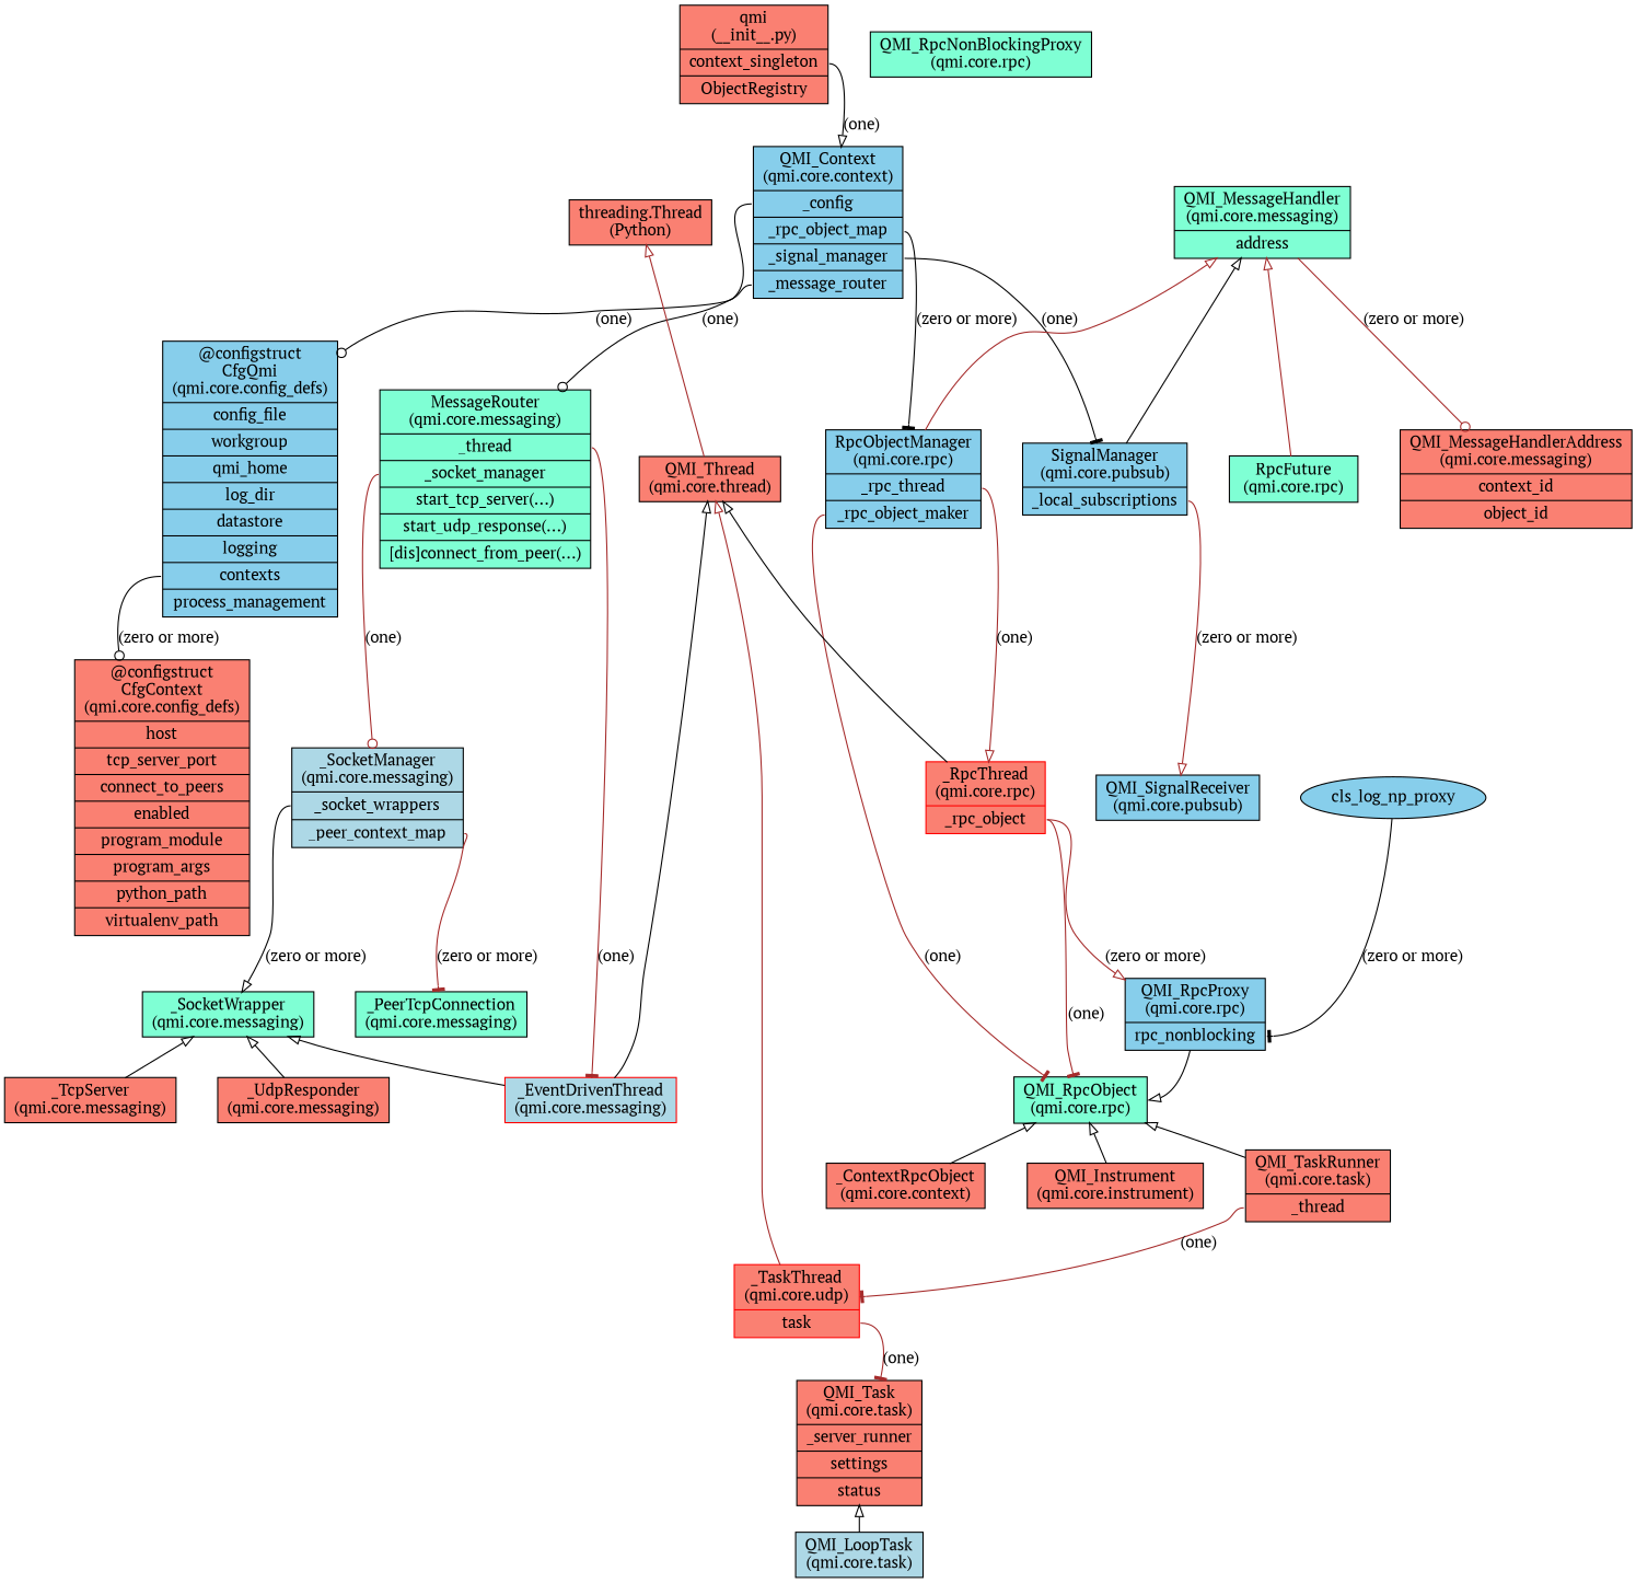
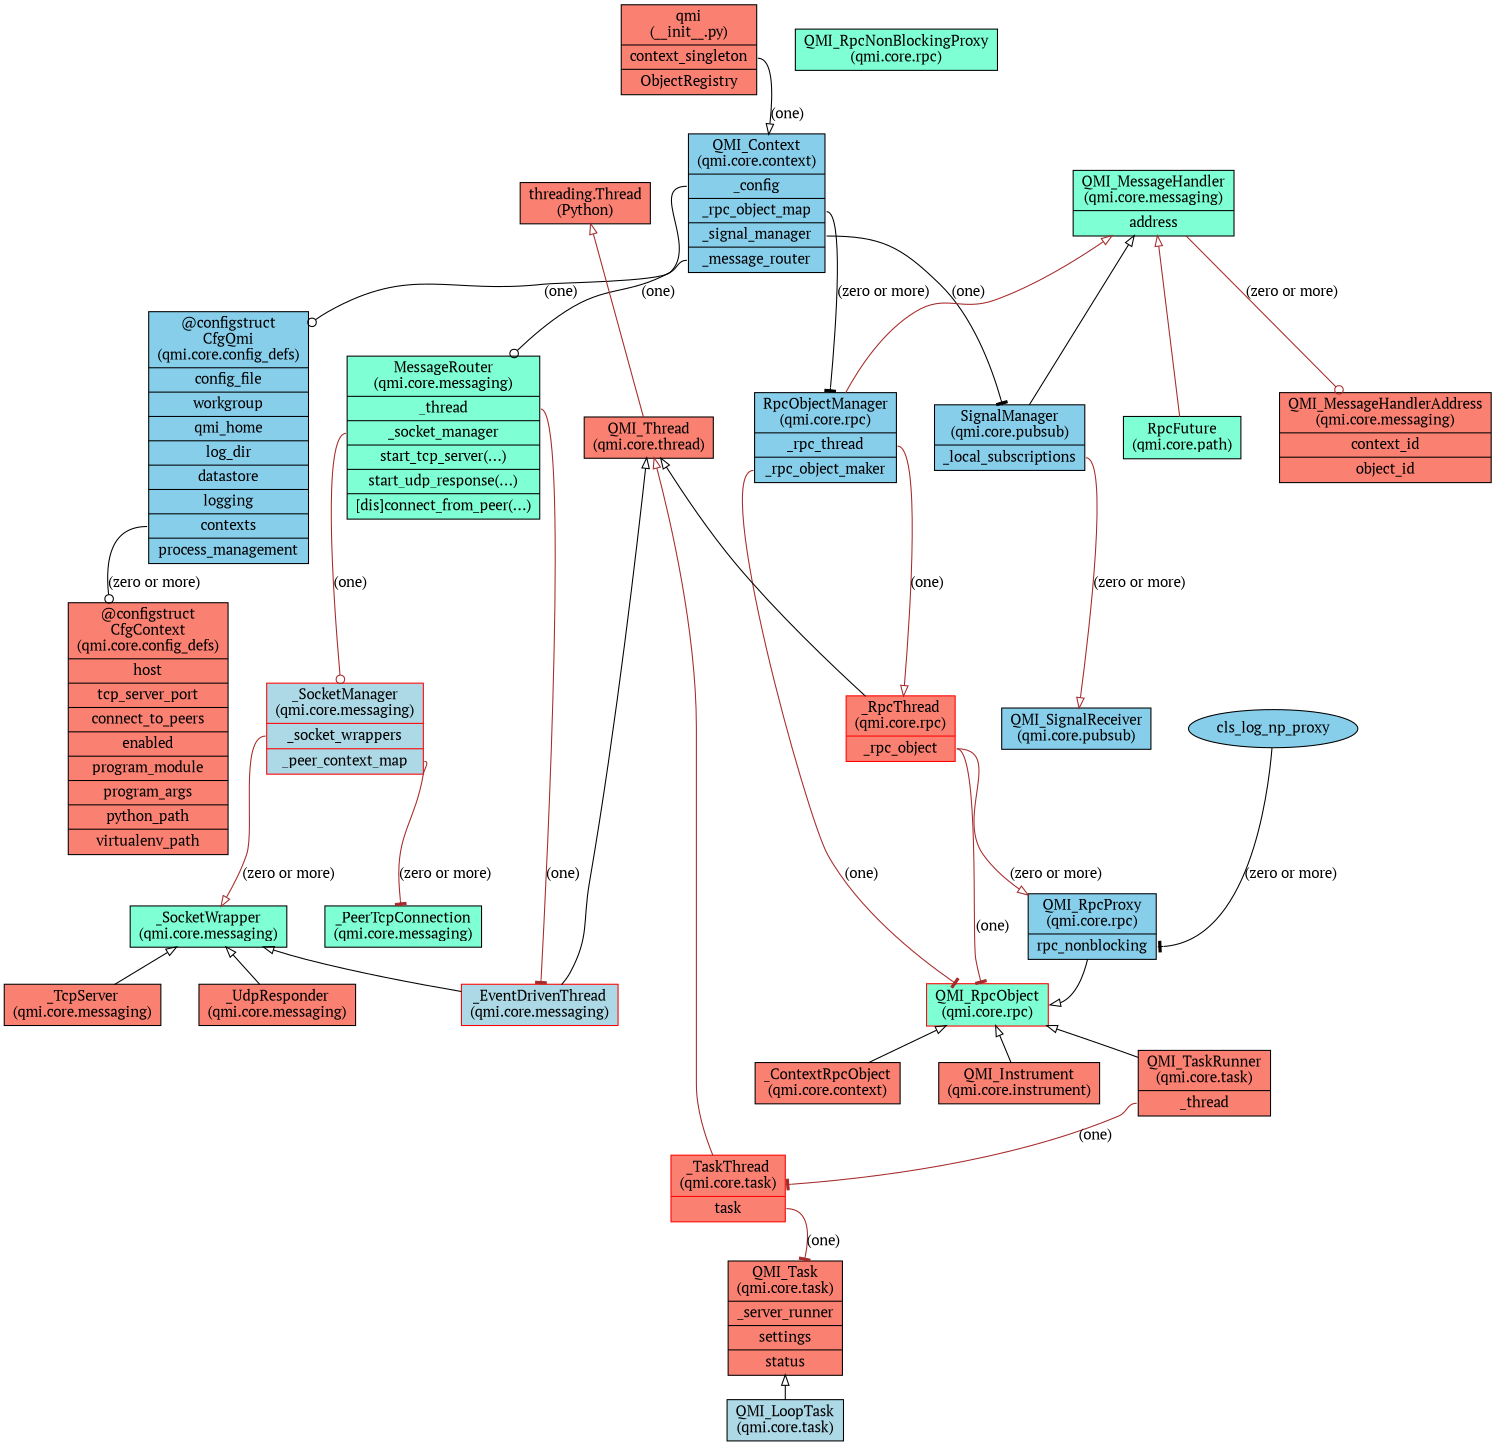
  digraph {
    fontname="PT Serif"
    nodesep=0.5
    ranksep=0.3
    node [fillcolor=salmon fontname="PT Serif" shape=record style=filled]
    edge [color=black fontname="PT Serif"]
    n1 [label="{ qmi\n(__init__.py) | <ctx_singleton> context_singleton | ObjectRegistry }"]
    n2 [fillcolor=skyblue label="{ QMI_Context\n(qmi.core.context) | <qmi_config> _config | <rpc_objects> _rpc_object_map | <signal_manager> _signal_manager | <message_router> _message_router }"]
    n3 [fillcolor=aquamarine label="{ MessageRouter\n(qmi.core.messaging) | <thread> _thread | <socket_manager> _socket_manager | start_tcp_server(...) | start_udp_response(...) | [dis]connect_from_peer(...) }"]
    n4 [fillcolor=skyblue label="{ @configstruct\nCfgQmi\n(qmi.core.config_defs) | <cfg_file> config_file | workgroup | qmi_home | log_dir | datastore | <cfg_logging> logging | <cfg_ctx> contexts | <cfg_proc_mgmt> process_management }"]
    n5 [fillcolor=skyblue label="{ RpcObjectManager\n(qmi.core.rpc) | <rpc_thread> _rpc_thread | <rpc_obj_mkr> _rpc_object_maker }"]
    n6 [fillcolor=skyblue label="{ SignalManager\n(qmi.core.pubsub) | <local_subs> _local_subscriptions }"]
-   n7 [fillcolor=lightblue label="{ _SocketManager\n(qmi.core.messaging) | <socket_wrappers> _socket_wrappers | <peer_ctx_map> _peer_context_map }"]
+   n7 [fillcolor=lightblue label="{ _SocketManager\n(qmi.core.messaging) | <socket_wrappers> _socket_wrappers | <peer_ctx_map> _peer_context_map }" color=red]
    n8 [color=red fillcolor=lightblue label="{ _EventDrivenThread\n(qmi.core.messaging) }"]
    n9 [label="{ @configstruct\nCfgContext\n(qmi.core.config_defs) | host | tcp_server_port | connect_to_peers | enabled | program_module | program_args | python_path | virtualenv_path }"]
-   n10 [fillcolor=aquamarine label="{ QMI_RpcObject\n(qmi.core.rpc) }"]
+   n10 [fillcolor=aquamarine label="{ QMI_RpcObject\n(qmi.core.rpc) }" color=red]
    n11 [color=red label="{ _RpcThread\n(qmi.core.rpc) | <rpc_object> _rpc_object}"]
    n12 [fillcolor=skyblue label="{ QMI_SignalReceiver\n(qmi.core.pubsub) }"]
    n13 [fillcolor=aquamarine label="{ _SocketWrapper\n(qmi.core.messaging) }"]
    n14 [fillcolor=aquamarine label="{ _PeerTcpConnection\n(qmi.core.messaging) }"]
    n15 [label="{ _UdpResponder\n(qmi.core.messaging) }"]
    n16 [label="{ _TcpServer\n(qmi.core.messaging) }"]
    n17 [fillcolor=aquamarine label="{ QMI_MessageHandler\n(qmi.core.messaging) | <msghanlderaddr> address }"]
    n18 [label="{ QMI_MessageHandlerAddress\n(qmi.core.messaging) | context_id | object_id }"]
-   n19 [fillcolor=aquamarine label="{ RpcFuture\n(qmi.core.rpc) }"]
+   n19 [fillcolor=aquamarine label="{ RpcFuture\n(qmi.core.path) }"]
    n20 [label="{ _ContextRpcObject\n(qmi.core.context) }"]
    n21 [label="{ QMI_Instrument\n(qmi.core.instrument) }"]
    n22 [label="{ QMI_TaskRunner\n(qmi.core.task) | <thread> _thread }"]
    n23 [fillcolor=skyblue label="{ QMI_RpcProxy\n(qmi.core.rpc) | <nonblocking> rpc_nonblocking }"]
-   n24 [color=red label="{ _TaskThread\n(qmi.core.udp) | <task> task }"]
+   n24 [color=red label="{ _TaskThread\n(qmi.core.task) | <task> task }"]
    n25 [fillcolor=aquamarine label="{ QMI_RpcNonBlockingProxy\n(qmi.core.rpc) }"]
    n26 [label="{ threading.Thread\n(Python) }"]
    n27 [label="{ QMI_Thread\n(qmi.core.thread) }"]
    n28 [label="{ QMI_Task\n(qmi.core.task) | <task_runner> _server_runner | settings | status }"]
    n29 [fillcolor=lightblue label="{ QMI_LoopTask\n(qmi.core.task) }"]
    n30 [fillcolor=skyblue label=cls_log_np_proxy shape=""]
    n1 -> n2 [arrowhead=onormal label="(one)" tailport="ctx_singleton:e"]
    n2 -> n3 [arrowhead=odot label="(one)" tailport="message_router:w"]
    n2 -> n4 [arrowhead=odot label="(one)" tailport="qmi_config:w"]
    n2 -> n5 [arrowhead=tee label="(zero or more)" tailport="rpc_objects:e"]
    n2 -> n6 [arrowhead=tee label="(one)" tailport="signal_manager:e"]
    n3 -> n7 [arrowhead=odot color=brown label="(one)" tailport="socket_manager:w"]
    n3 -> n8 [arrowhead=tee color=brown label="(one)" tailport="thread:e"]
    n4 -> n9 [arrowhead=odot label="(zero or more)" tailport="cfg_ctx:w"]
    n5 -> n10 [arrowhead=tee color=brown label="(one)" tailport="rpc_obj_mkr:w"]
    n5 -> n11 [arrowhead=onormal color=brown label="(one)" tailport="rpc_thread:e"]
    n6 -> n12 [arrowhead=onormal color=brown label="(zero or more)" tailport="local_subs:e"]
-   n7 -> n13 [arrowhead=onormal label="(zero or more)" tailport="socket_wrappers:w"]
+   n7 -> n13 [arrowhead=onormal color=brown label="(zero or more)" tailport="socket_wrappers:w"]
    n7 -> n14 [arrowhead=tee color=brown label="(zero or more)" tailport="peer_ctx_map:e"]
    n10 -> n20 [arrowtail=onormal dir=back]
    n10 -> n21 [arrowtail=onormal dir=back]
    n10 -> n22 [arrowtail=onormal dir=back]
    n11 -> n10 [arrowhead=tee color=brown label="(one)" tailport="rpc_object:e"]
    n11 -> n23 [arrowhead=onormal color=brown label="(zero or more)" tailport="rpc_object:e"]
    n13 -> n8 [arrowtail=onormal dir=back]
    n13 -> n15 [arrowtail=onormal dir=back]
    n13 -> n16 [arrowtail=onormal dir=back]
    n17 -> n5 [arrowtail=onormal color=brown dir=back]
    n17 -> n6 [arrowtail=onormal dir=back]
    n17 -> n18 [arrowhead=odot color=brown label="(zero or more)" tailport="address:e"]
    n17 -> n19 [arrowtail=onormal color=brown dir=back]
    n22 -> n24 [arrowhead=tee color=brown label="(one)" tailport="thread:w"]
    n23 -> n10 [arrowhead=onormal headport=e]
    n24 -> n28 [arrowhead=tee color=brown label="(one)" tailport="task:e"]
    n26 -> n27 [arrowtail=onormal color=brown dir=back]
    n27 -> n8 [arrowtail=onormal dir=back]
    n27 -> n11 [arrowtail=onormal dir=back]
    n27 -> n24 [arrowtail=onormal color=brown dir=back]
    n28 -> n29 [arrowtail=onormal dir=back]
    n30 -> n23 [arrowhead=tee headport="nonblocking:e" label="(zero or more)"]
  }
